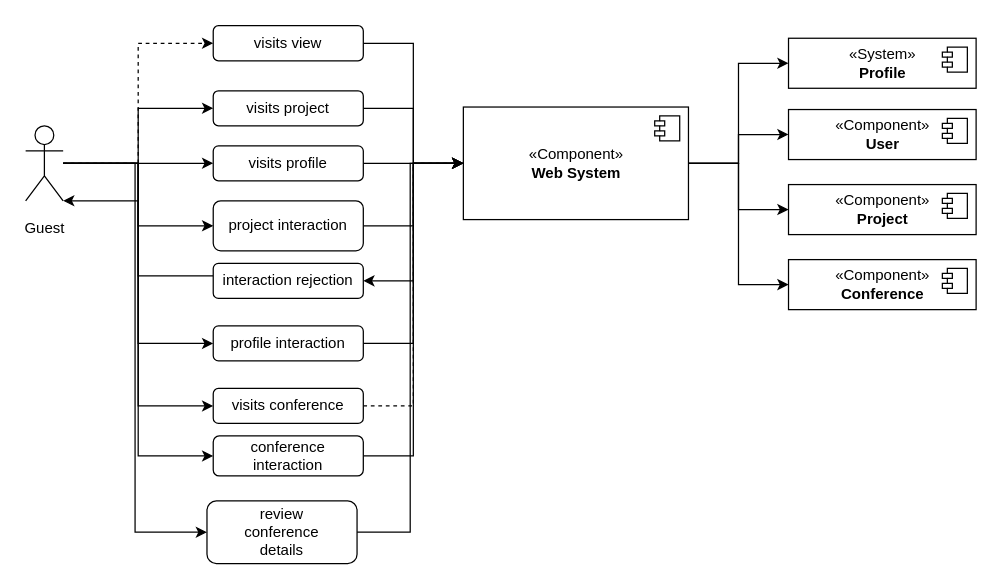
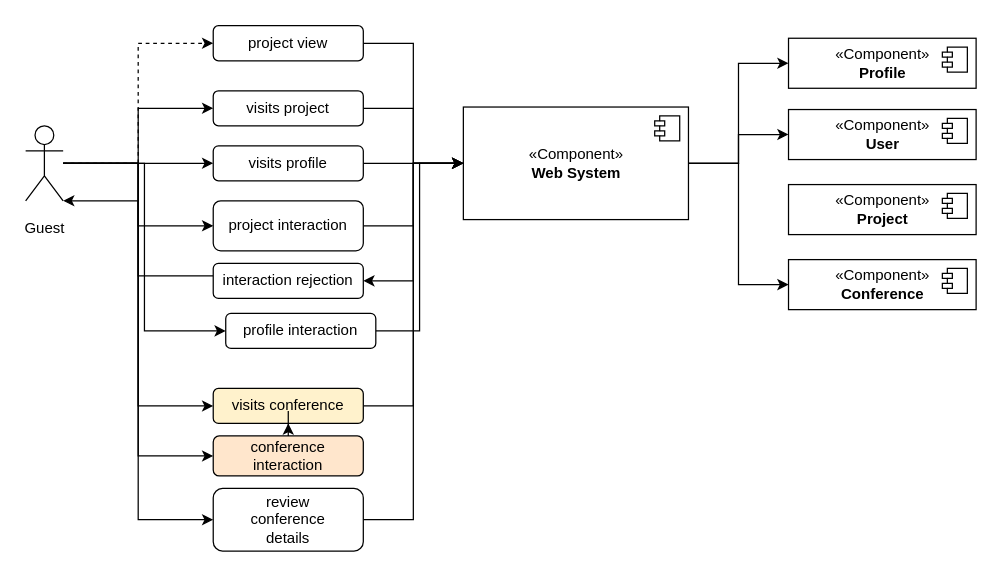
  <mxCell id="0" />
  <mxCell id="1" parent="0" />
  <mxCell id="2" style="edgeStyle=orthogonalEdgeStyle;rounded=0;orthogonalLoop=1;jettySize=auto;html=1;entryX=0;entryY=0.5;entryDx=0;entryDy=0;dashed=1;" edge="1" parent="1" source="10" target="19"><mxGeometry relative="1" as="geometry" /></mxCell>
  <mxCell id="3" style="edgeStyle=orthogonalEdgeStyle;rounded=0;orthogonalLoop=1;jettySize=auto;html=1;" edge="1" parent="1" source="10" target="21"><mxGeometry relative="1" as="geometry" /></mxCell>
  <mxCell id="4" style="edgeStyle=orthogonalEdgeStyle;rounded=0;orthogonalLoop=1;jettySize=auto;html=1;entryX=0;entryY=0.5;entryDx=0;entryDy=0;" edge="1" parent="1" source="10" target="23"><mxGeometry relative="1" as="geometry" /></mxCell>
  <mxCell id="5" style="edgeStyle=orthogonalEdgeStyle;rounded=0;orthogonalLoop=1;jettySize=auto;html=1;entryX=0;entryY=0.5;entryDx=0;entryDy=0;" edge="1" parent="1" source="10" target="25"><mxGeometry relative="1" as="geometry" /></mxCell>
  <mxCell id="6" style="edgeStyle=orthogonalEdgeStyle;rounded=0;orthogonalLoop=1;jettySize=auto;html=1;entryX=0;entryY=0.5;entryDx=0;entryDy=0;" edge="1" parent="1" source="10" target="29"><mxGeometry relative="1" as="geometry" /></mxCell>
  <mxCell id="7" style="edgeStyle=orthogonalEdgeStyle;rounded=0;orthogonalLoop=1;jettySize=auto;html=1;entryX=0;entryY=0.5;entryDx=0;entryDy=0;" edge="1" parent="1" source="10" target="31"><mxGeometry relative="1" as="geometry" /></mxCell>
  <mxCell id="8" style="edgeStyle=orthogonalEdgeStyle;rounded=0;orthogonalLoop=1;jettySize=auto;html=1;entryX=0;entryY=0.5;entryDx=0;entryDy=0;" edge="1" parent="1" source="10" target="33"><mxGeometry relative="1" as="geometry" /></mxCell>
  <mxCell id="9" style="edgeStyle=orthogonalEdgeStyle;rounded=0;orthogonalLoop=1;jettySize=auto;html=1;entryX=0;entryY=0.5;entryDx=0;entryDy=0;" edge="1" parent="1" source="10" target="35"><mxGeometry relative="1" as="geometry" /></mxCell>
  <mxCell id="10" value="Guest" style="shape=umlActor;verticalLabelPosition=bottom;verticalAlign=top;html=1;outlineConnect=0;spacing=10;spacingRight=0;" vertex="1" parent="1"><mxGeometry x="20" y="100" width="30" height="60" as="geometry" /></mxCell>
  <mxCell id="11" style="edgeStyle=orthogonalEdgeStyle;rounded=0;orthogonalLoop=1;jettySize=auto;html=1;entryX=1;entryY=0.5;entryDx=0;entryDy=0;" edge="1" parent="1" source="16" target="27"><mxGeometry relative="1" as="geometry" /></mxCell>
  <mxCell id="12" style="edgeStyle=orthogonalEdgeStyle;rounded=0;orthogonalLoop=1;jettySize=auto;html=1;entryX=0;entryY=0.5;entryDx=0;entryDy=0;" edge="1" parent="1" source="16" target="40"><mxGeometry relative="1" as="geometry" /></mxCell>
  <mxCell id="13" style="edgeStyle=orthogonalEdgeStyle;rounded=0;orthogonalLoop=1;jettySize=auto;html=1;entryX=0;entryY=0.5;entryDx=0;entryDy=0;" edge="1" parent="1" source="16" target="38"><mxGeometry relative="1" as="geometry" /></mxCell>
- <mxCell id="14" style="edgeStyle=orthogonalEdgeStyle;rounded=0;orthogonalLoop=1;jettySize=auto;html=1;entryX=0;entryY=0.5;entryDx=0;entryDy=0;" edge="1" parent="1" source="16" target="42"><mxGeometry relative="1" as="geometry" /></mxCell>
  <mxCell id="15" style="edgeStyle=orthogonalEdgeStyle;rounded=0;orthogonalLoop=1;jettySize=auto;html=1;entryX=0;entryY=0.5;entryDx=0;entryDy=0;" edge="1" parent="1" source="16" target="36"><mxGeometry relative="1" as="geometry" /></mxCell>
  <mxCell id="16" value="«Component»&lt;br&gt;&lt;b&gt;Web System&lt;/b&gt;" style="html=1;dropTarget=0;spacing=7;" vertex="1" parent="1"><mxGeometry x="370" y="85" width="180" height="90" as="geometry" /></mxCell>
  <mxCell id="17" value="" style="shape=module;jettyWidth=8;jettyHeight=4;" vertex="1" parent="16"><mxGeometry x="1" width="20" height="20" relative="1" as="geometry"><mxPoint x="-27" y="7" as="offset" /></mxGeometry></mxCell>
  <mxCell id="18" style="edgeStyle=orthogonalEdgeStyle;rounded=0;orthogonalLoop=1;jettySize=auto;html=1;entryX=0;entryY=0.5;entryDx=0;entryDy=0;" edge="1" parent="1" source="19" target="16"><mxGeometry relative="1" as="geometry" /></mxCell>
- <mxCell id="19" value="visits view" style="rounded=1;whiteSpace=wrap;html=1;" vertex="1" parent="1"><mxGeometry x="170" y="20" width="120" height="28" as="geometry" /></mxCell>
+ <mxCell id="19" value="project view" style="rounded=1;whiteSpace=wrap;html=1;" vertex="1" parent="1"><mxGeometry x="170" y="20" width="120" height="28" as="geometry" /></mxCell>
  <mxCell id="20" style="edgeStyle=orthogonalEdgeStyle;rounded=0;orthogonalLoop=1;jettySize=auto;html=1;entryX=0;entryY=0.5;entryDx=0;entryDy=0;" edge="1" parent="1" source="21" target="16"><mxGeometry relative="1" as="geometry" /></mxCell>
  <mxCell id="21" value="visits project" style="rounded=1;whiteSpace=wrap;html=1;" vertex="1" parent="1"><mxGeometry x="170" y="72" width="120" height="28" as="geometry" /></mxCell>
  <mxCell id="22" style="edgeStyle=orthogonalEdgeStyle;rounded=0;orthogonalLoop=1;jettySize=auto;html=1;entryX=0;entryY=0.5;entryDx=0;entryDy=0;" edge="1" parent="1" source="23" target="16"><mxGeometry relative="1" as="geometry" /></mxCell>
  <mxCell id="23" value="visits profile" style="rounded=1;whiteSpace=wrap;html=1;" vertex="1" parent="1"><mxGeometry x="170" y="116" width="120" height="28" as="geometry" /></mxCell>
  <mxCell id="24" style="edgeStyle=orthogonalEdgeStyle;rounded=0;orthogonalLoop=1;jettySize=auto;html=1;entryX=0;entryY=0.5;entryDx=0;entryDy=0;" edge="1" parent="1" source="25" target="16"><mxGeometry relative="1" as="geometry" /></mxCell>
  <mxCell id="25" value="project interaction" style="rounded=1;whiteSpace=wrap;html=1;" vertex="1" parent="1"><mxGeometry x="170" y="160" width="120" height="40" as="geometry" /></mxCell>
  <mxCell id="26" style="edgeStyle=orthogonalEdgeStyle;rounded=0;orthogonalLoop=1;jettySize=auto;html=1;" edge="1" parent="1" source="27"><mxGeometry relative="1" as="geometry"><mxPoint x="50" y="160" as="targetPoint" /><Array as="points"><mxPoint x="110" y="220" /><mxPoint x="110" y="160" /></Array></mxGeometry></mxCell>
  <mxCell id="27" value="interaction rejection" style="rounded=1;whiteSpace=wrap;html=1;" vertex="1" parent="1"><mxGeometry x="170" y="210" width="120" height="28" as="geometry" /></mxCell>
  <mxCell id="28" style="edgeStyle=orthogonalEdgeStyle;rounded=0;orthogonalLoop=1;jettySize=auto;html=1;entryX=0;entryY=0.5;entryDx=0;entryDy=0;" edge="1" parent="1" source="29" target="16"><mxGeometry relative="1" as="geometry" /></mxCell>
- <mxCell id="29" value="profile interaction" style="rounded=1;whiteSpace=wrap;html=1;" vertex="1" parent="1"><mxGeometry x="170" y="260" width="120" height="28" as="geometry" /></mxCell>
- <mxCell id="30" style="edgeStyle=orthogonalEdgeStyle;rounded=0;orthogonalLoop=1;jettySize=auto;html=1;entryX=0;entryY=0.5;entryDx=0;entryDy=0;dashed=1;" edge="1" parent="1" source="31" target="16"><mxGeometry relative="1" as="geometry" /></mxCell>
- <mxCell id="31" value="visits conference" style="rounded=1;whiteSpace=wrap;html=1;" vertex="1" parent="1"><mxGeometry x="170" y="310" width="120" height="28" as="geometry" /></mxCell>
- <mxCell id="32" style="edgeStyle=orthogonalEdgeStyle;rounded=0;orthogonalLoop=1;jettySize=auto;html=1;entryX=0;entryY=0.5;entryDx=0;entryDy=0;" edge="1" parent="1" source="33" target="16"><mxGeometry relative="1" as="geometry" /></mxCell>
- <mxCell id="33" value="conference interaction" style="rounded=1;whiteSpace=wrap;html=1;" vertex="1" parent="1"><mxGeometry x="170" y="348" width="120" height="32" as="geometry" /></mxCell>
+ <mxCell id="29" value="profile interaction" style="rounded=1;whiteSpace=wrap;html=1;" vertex="1" parent="1"><mxGeometry x="180" y="250" width="120" height="28" as="geometry" /></mxCell>
+ <mxCell id="30" style="edgeStyle=orthogonalEdgeStyle;rounded=0;orthogonalLoop=1;jettySize=auto;html=1;entryX=0;entryY=0.5;entryDx=0;entryDy=0;" edge="1" parent="1" source="31" target="16"><mxGeometry relative="1" as="geometry" /></mxCell>
+ <mxCell id="31" value="visits conference" style="rounded=1;whiteSpace=wrap;html=1;fillColor=#fff2cc;" vertex="1" parent="1"><mxGeometry x="170" y="310" width="120" height="28" as="geometry" /></mxCell>
+ <mxCell id="32" style="edgeStyle=orthogonalEdgeStyle;rounded=0;orthogonalLoop=1;jettySize=auto;html=1;" edge="1" parent="1" source="33" target="31"><mxGeometry relative="1" as="geometry" /></mxCell>
+ <mxCell id="33" value="conference interaction" style="rounded=1;whiteSpace=wrap;html=1;fillColor=#ffe6cc;" vertex="1" parent="1"><mxGeometry x="170" y="348" width="120" height="32" as="geometry" /></mxCell>
  <mxCell id="34" style="edgeStyle=orthogonalEdgeStyle;rounded=0;orthogonalLoop=1;jettySize=auto;html=1;entryX=0;entryY=0.5;entryDx=0;entryDy=0;" edge="1" parent="1" source="35" target="16"><mxGeometry relative="1" as="geometry" /></mxCell>
- <mxCell id="35" value="review&lt;br&gt;conference&lt;br&gt;details" style="rounded=1;whiteSpace=wrap;html=1;" vertex="1" parent="1"><mxGeometry x="165" y="400" width="120" height="50" as="geometry" /></mxCell>
+ <mxCell id="35" value="review&lt;br&gt;conference&lt;br&gt;details" style="rounded=1;whiteSpace=wrap;html=1;" vertex="1" parent="1"><mxGeometry x="170" y="390" width="120" height="50" as="geometry" /></mxCell>
  <mxCell id="36" value="«Component»&lt;br&gt;&lt;b&gt;Conference&lt;/b&gt;" style="html=1;dropTarget=0;" vertex="1" parent="1"><mxGeometry x="630" y="207" width="150" height="40" as="geometry" /></mxCell>
  <mxCell id="37" value="" style="shape=module;jettyWidth=8;jettyHeight=4;" vertex="1" parent="36"><mxGeometry x="1" width="20" height="20" relative="1" as="geometry"><mxPoint x="-27" y="7" as="offset" /></mxGeometry></mxCell>
  <mxCell id="38" value="«Component»&lt;br&gt;&lt;b&gt;User&lt;/b&gt;" style="html=1;dropTarget=0;" vertex="1" parent="1"><mxGeometry x="630" y="87" width="150" height="40" as="geometry" /></mxCell>
  <mxCell id="39" value="" style="shape=module;jettyWidth=8;jettyHeight=4;" vertex="1" parent="38"><mxGeometry x="1" width="20" height="20" relative="1" as="geometry"><mxPoint x="-27" y="7" as="offset" /></mxGeometry></mxCell>
- <mxCell id="40" value="«System»&lt;br&gt;&lt;b&gt;Profile&lt;/b&gt;" style="html=1;dropTarget=0;" vertex="1" parent="1"><mxGeometry x="630" y="30" width="150" height="40" as="geometry" /></mxCell>
+ <mxCell id="40" value="«Component»&lt;br&gt;&lt;b&gt;Profile&lt;/b&gt;" style="html=1;dropTarget=0;" vertex="1" parent="1"><mxGeometry x="630" y="30" width="150" height="40" as="geometry" /></mxCell>
  <mxCell id="41" value="" style="shape=module;jettyWidth=8;jettyHeight=4;" vertex="1" parent="40"><mxGeometry x="1" width="20" height="20" relative="1" as="geometry"><mxPoint x="-27" y="7" as="offset" /></mxGeometry></mxCell>
  <mxCell id="42" value="«Component»&lt;br&gt;&lt;b&gt;Project&lt;/b&gt;" style="html=1;dropTarget=0;" vertex="1" parent="1"><mxGeometry x="630" y="147" width="150" height="40" as="geometry" /></mxCell>
  <mxCell id="43" value="" style="shape=module;jettyWidth=8;jettyHeight=4;" vertex="1" parent="42"><mxGeometry x="1" width="20" height="20" relative="1" as="geometry"><mxPoint x="-27" y="7" as="offset" /></mxGeometry></mxCell>
